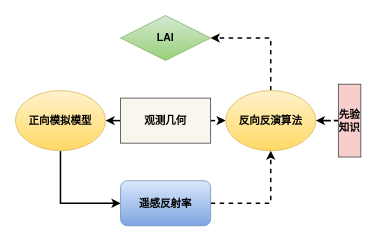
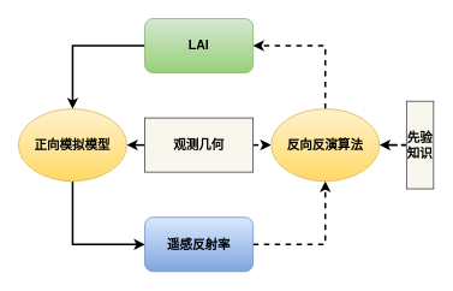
  <mxCell id="0" />
  <mxCell id="1" parent="0" />
  <mxCell id="2" style="edgeStyle=orthogonalEdgeStyle;rounded=0;orthogonalLoop=1;jettySize=auto;html=1;exitX=0.5;exitY=1;exitDx=0;exitDy=0;entryX=0;entryY=0.5;entryDx=0;entryDy=0;strokeWidth=2;fontSize=14;" edge="1" parent="1" source="3" target="5"><mxGeometry relative="1" as="geometry" /></mxCell>
  <mxCell id="3" value="正向模拟模型" style="ellipse;whiteSpace=wrap;html=1;fontSize=14;gradientColor=#ffd966;fillColor=#fff2cc;strokeColor=#d6b656;fontStyle=1" vertex="1" parent="1"><mxGeometry x="20" y="120" width="120" height="80" as="geometry" /></mxCell>
  <mxCell id="4" style="edgeStyle=orthogonalEdgeStyle;rounded=0;orthogonalLoop=1;jettySize=auto;html=1;exitX=1;exitY=0.5;exitDx=0;exitDy=0;entryX=0.5;entryY=1;entryDx=0;entryDy=0;strokeWidth=2;fontSize=14;dashed=1;" edge="1" parent="1" source="5" target="12"><mxGeometry relative="1" as="geometry" /></mxCell>
  <mxCell id="5" value="遥感反射率" style="rounded=1;whiteSpace=wrap;html=1;fontSize=14;gradientColor=#7ea6e0;fillColor=#dae8fc;strokeColor=#6c8ebf;fontStyle=1" vertex="1" parent="1"><mxGeometry x="160" y="240" width="120" height="60" as="geometry" /></mxCell>
- <mxCell id="7" value="&lt;span&gt;LAI&lt;/span&gt;" style="rhombus;whiteSpace=wrap;html=1;fontSize=14;gradientColor=#97d077;fillColor=#d5e8d4;strokeColor=#82b366;fontStyle=1;" vertex="1" parent="1"><mxGeometry x="160" y="20" width="120" height="60" as="geometry" /></mxCell>
+ <mxCell id="6" style="edgeStyle=orthogonalEdgeStyle;rounded=0;orthogonalLoop=1;jettySize=auto;html=1;exitX=0;exitY=0.5;exitDx=0;exitDy=0;fontSize=14;strokeWidth=2;" edge="1" parent="1" source="7" target="3"><mxGeometry relative="1" as="geometry" /></mxCell>
+ <mxCell id="7" value="&lt;span&gt;LAI&lt;/span&gt;" style="rounded=1;whiteSpace=wrap;html=1;fontSize=14;gradientColor=#97d077;fillColor=#d5e8d4;strokeColor=#82b366;fontStyle=1" vertex="1" parent="1"><mxGeometry x="160" y="20" width="120" height="60" as="geometry" /></mxCell>
  <mxCell id="8" style="edgeStyle=orthogonalEdgeStyle;rounded=0;orthogonalLoop=1;jettySize=auto;html=1;exitX=1;exitY=0.5;exitDx=0;exitDy=0;entryX=0;entryY=0.5;entryDx=0;entryDy=0;strokeWidth=2;fontSize=14;dashed=1;" edge="1" parent="1" source="10" target="12"><mxGeometry relative="1" as="geometry" /></mxCell>
  <mxCell id="9" style="edgeStyle=orthogonalEdgeStyle;rounded=0;orthogonalLoop=1;jettySize=auto;html=1;exitX=0;exitY=0.5;exitDx=0;exitDy=0;entryX=1;entryY=0.5;entryDx=0;entryDy=0;strokeWidth=2;fontSize=14;" edge="1" parent="1" source="10" target="3"><mxGeometry relative="1" as="geometry" /></mxCell>
  <mxCell id="10" value="观测几何" style="rounded=0;whiteSpace=wrap;html=1;fontSize=14;fontStyle=1;fillColor=#f9f7ed;strokeColor=#36393d;" vertex="1" parent="1"><mxGeometry x="160" y="130" width="120" height="60" as="geometry" /></mxCell>
  <mxCell id="11" style="edgeStyle=orthogonalEdgeStyle;rounded=0;orthogonalLoop=1;jettySize=auto;html=1;exitX=0.5;exitY=0;exitDx=0;exitDy=0;entryX=1;entryY=0.5;entryDx=0;entryDy=0;dashed=1;strokeWidth=2;fontSize=14;" edge="1" parent="1" source="12" target="7"><mxGeometry relative="1" as="geometry" /></mxCell>
  <mxCell id="12" value="反向反演算法" style="ellipse;whiteSpace=wrap;html=1;fontSize=14;gradientColor=#ffd966;fillColor=#fff2cc;strokeColor=#d6b656;fontStyle=1" vertex="1" parent="1"><mxGeometry x="300" y="120" width="120" height="80" as="geometry" /></mxCell>
  <mxCell id="13" style="edgeStyle=orthogonalEdgeStyle;rounded=0;orthogonalLoop=1;jettySize=auto;html=1;entryX=1;entryY=0.5;entryDx=0;entryDy=0;dashed=1;strokeWidth=2;fontSize=14;" edge="1" parent="1" source="14" target="12"><mxGeometry relative="1" as="geometry" /></mxCell>
- <mxCell id="14" value="先验知识" style="rounded=0;whiteSpace=wrap;html=1;fontSize=14;fontStyle=1;fillColor=#f8cecc;strokeColor=#36393d;" vertex="1" parent="1"><mxGeometry x="450" y="111.5" width="30" height="97" as="geometry" /></mxCell>
+ <mxCell id="14" value="先验知识" style="rounded=0;whiteSpace=wrap;html=1;fontSize=14;fontStyle=1;fillColor=#f9f7ed;strokeColor=#36393d;" vertex="1" parent="1"><mxGeometry x="450" y="111.5" width="30" height="97" as="geometry" /></mxCell>
